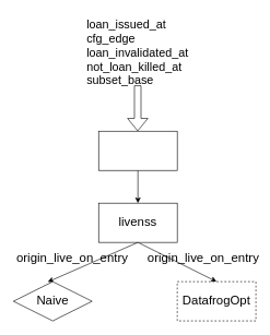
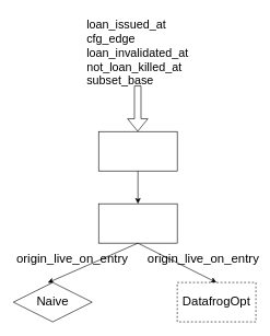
  <mxCell id="0" />
  <mxCell id="1" parent="0" />
  <mxCell id="2" style="edgeStyle=none;rounded=0;orthogonalLoop=1;jettySize=auto;html=1;exitX=0.5;exitY=1;exitDx=0;exitDy=0;entryX=0.5;entryY=0;entryDx=0;entryDy=0;fontSize=19;" parent="1" source="3" target="5" edge="1"><mxGeometry relative="1" as="geometry" /></mxCell>
  <mxCell id="3" value="" style="rounded=0;whiteSpace=wrap;html=1;" parent="1" vertex="1"><mxGeometry x="150" y="200" width="120" height="60" as="geometry" /></mxCell>
  <mxCell id="4" style="edgeStyle=none;rounded=0;orthogonalLoop=1;jettySize=auto;html=1;exitX=0.5;exitY=1;exitDx=0;exitDy=0;entryX=0.5;entryY=0;entryDx=0;entryDy=0;fontSize=19;" parent="1" source="5" target="9" edge="1"><mxGeometry relative="1" as="geometry" /></mxCell>
  <mxCell id="5" value="" style="rounded=0;whiteSpace=wrap;html=1;fontSize=19;" parent="1" vertex="1"><mxGeometry x="150" y="310" width="120" height="60" as="geometry" /></mxCell>
  <mxCell id="6" style="edgeStyle=none;rounded=0;orthogonalLoop=1;jettySize=auto;html=1;entryX=0.437;entryY=0.007;entryDx=0;entryDy=0;entryPerimeter=0;fontSize=19;exitX=0.5;exitY=1;exitDx=0;exitDy=0;" parent="1" source="5" target="8" edge="1"><mxGeometry relative="1" as="geometry" /></mxCell>
- <mxCell id="7" value="livenss" style="text;html=1;strokeColor=none;fillColor=none;align=center;verticalAlign=middle;whiteSpace=wrap;rounded=0;fontSize=19;" parent="1" vertex="1"><mxGeometry x="180" y="325" width="60" height="30" as="geometry" /></mxCell>
  <mxCell id="8" value="Naive" style="rhombus;whiteSpace=wrap;html=1;fontSize=19;" parent="1" vertex="1"><mxGeometry x="20" y="430" width="120" height="60" as="geometry" /></mxCell>
  <mxCell id="9" value="DatafrogOpt" style="rounded=0;whiteSpace=wrap;html=1;fontSize=19;dashed=1;" parent="1" vertex="1"><mxGeometry x="270" y="430" width="120" height="60" as="geometry" /></mxCell>
  <mxCell id="10" value="origin_live_on_entry" style="text;html=1;strokeColor=none;fillColor=none;align=center;verticalAlign=middle;whiteSpace=wrap;rounded=0;fontSize=19;" parent="1" vertex="1"><mxGeometry x="80" y="380" width="60" height="30" as="geometry" /></mxCell>
  <mxCell id="11" value="origin_live_on_entry" style="text;html=1;strokeColor=none;fillColor=none;align=center;verticalAlign=middle;whiteSpace=wrap;rounded=0;fontSize=19;" parent="1" vertex="1"><mxGeometry x="280" y="380" width="60" height="30" as="geometry" /></mxCell>
  <mxCell id="12" value="loan_issued_at&lt;br&gt;cfg_edge&lt;br&gt;loan_invalidated_at&amp;nbsp;&lt;br&gt;not_loan_killed_at&lt;br&gt;subset_base" style="text;whiteSpace=wrap;html=1;fontSize=18;" parent="1" vertex="1"><mxGeometry x="130" y="20" width="230" height="120" as="geometry" /></mxCell>
  <mxCell id="13" value="" style="shape=flexArrow;endArrow=classic;html=1;rounded=0;fontSize=18;edgeStyle=orthogonalEdgeStyle;" parent="1" edge="1"><mxGeometry width="50" height="50" relative="1" as="geometry"><mxPoint x="209.66" y="130" as="sourcePoint" /><mxPoint x="209.66" y="200" as="targetPoint" /></mxGeometry></mxCell>
